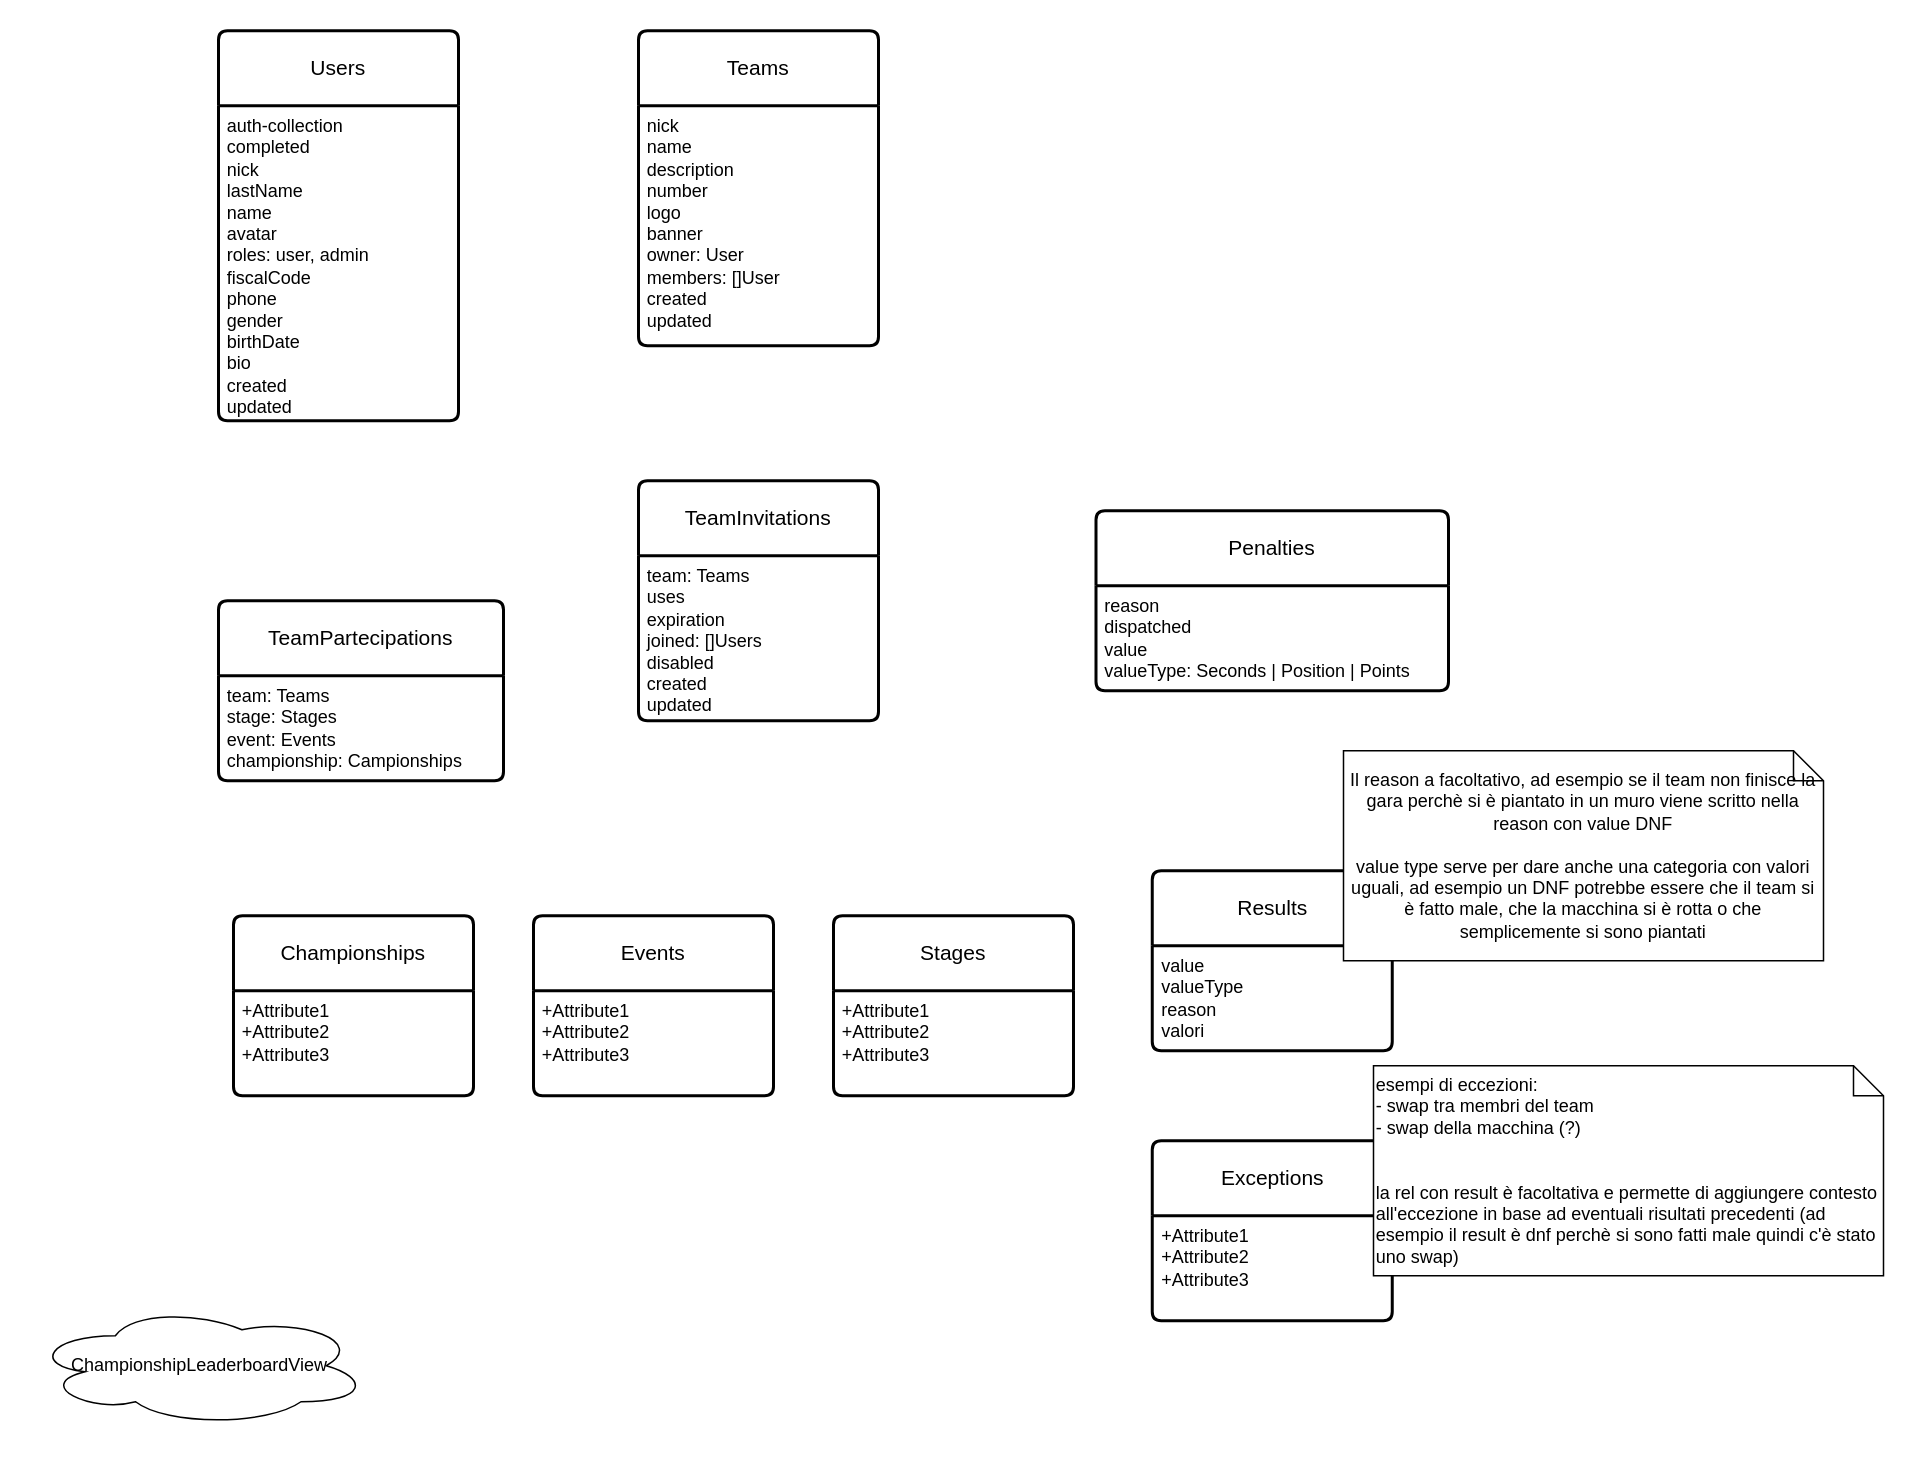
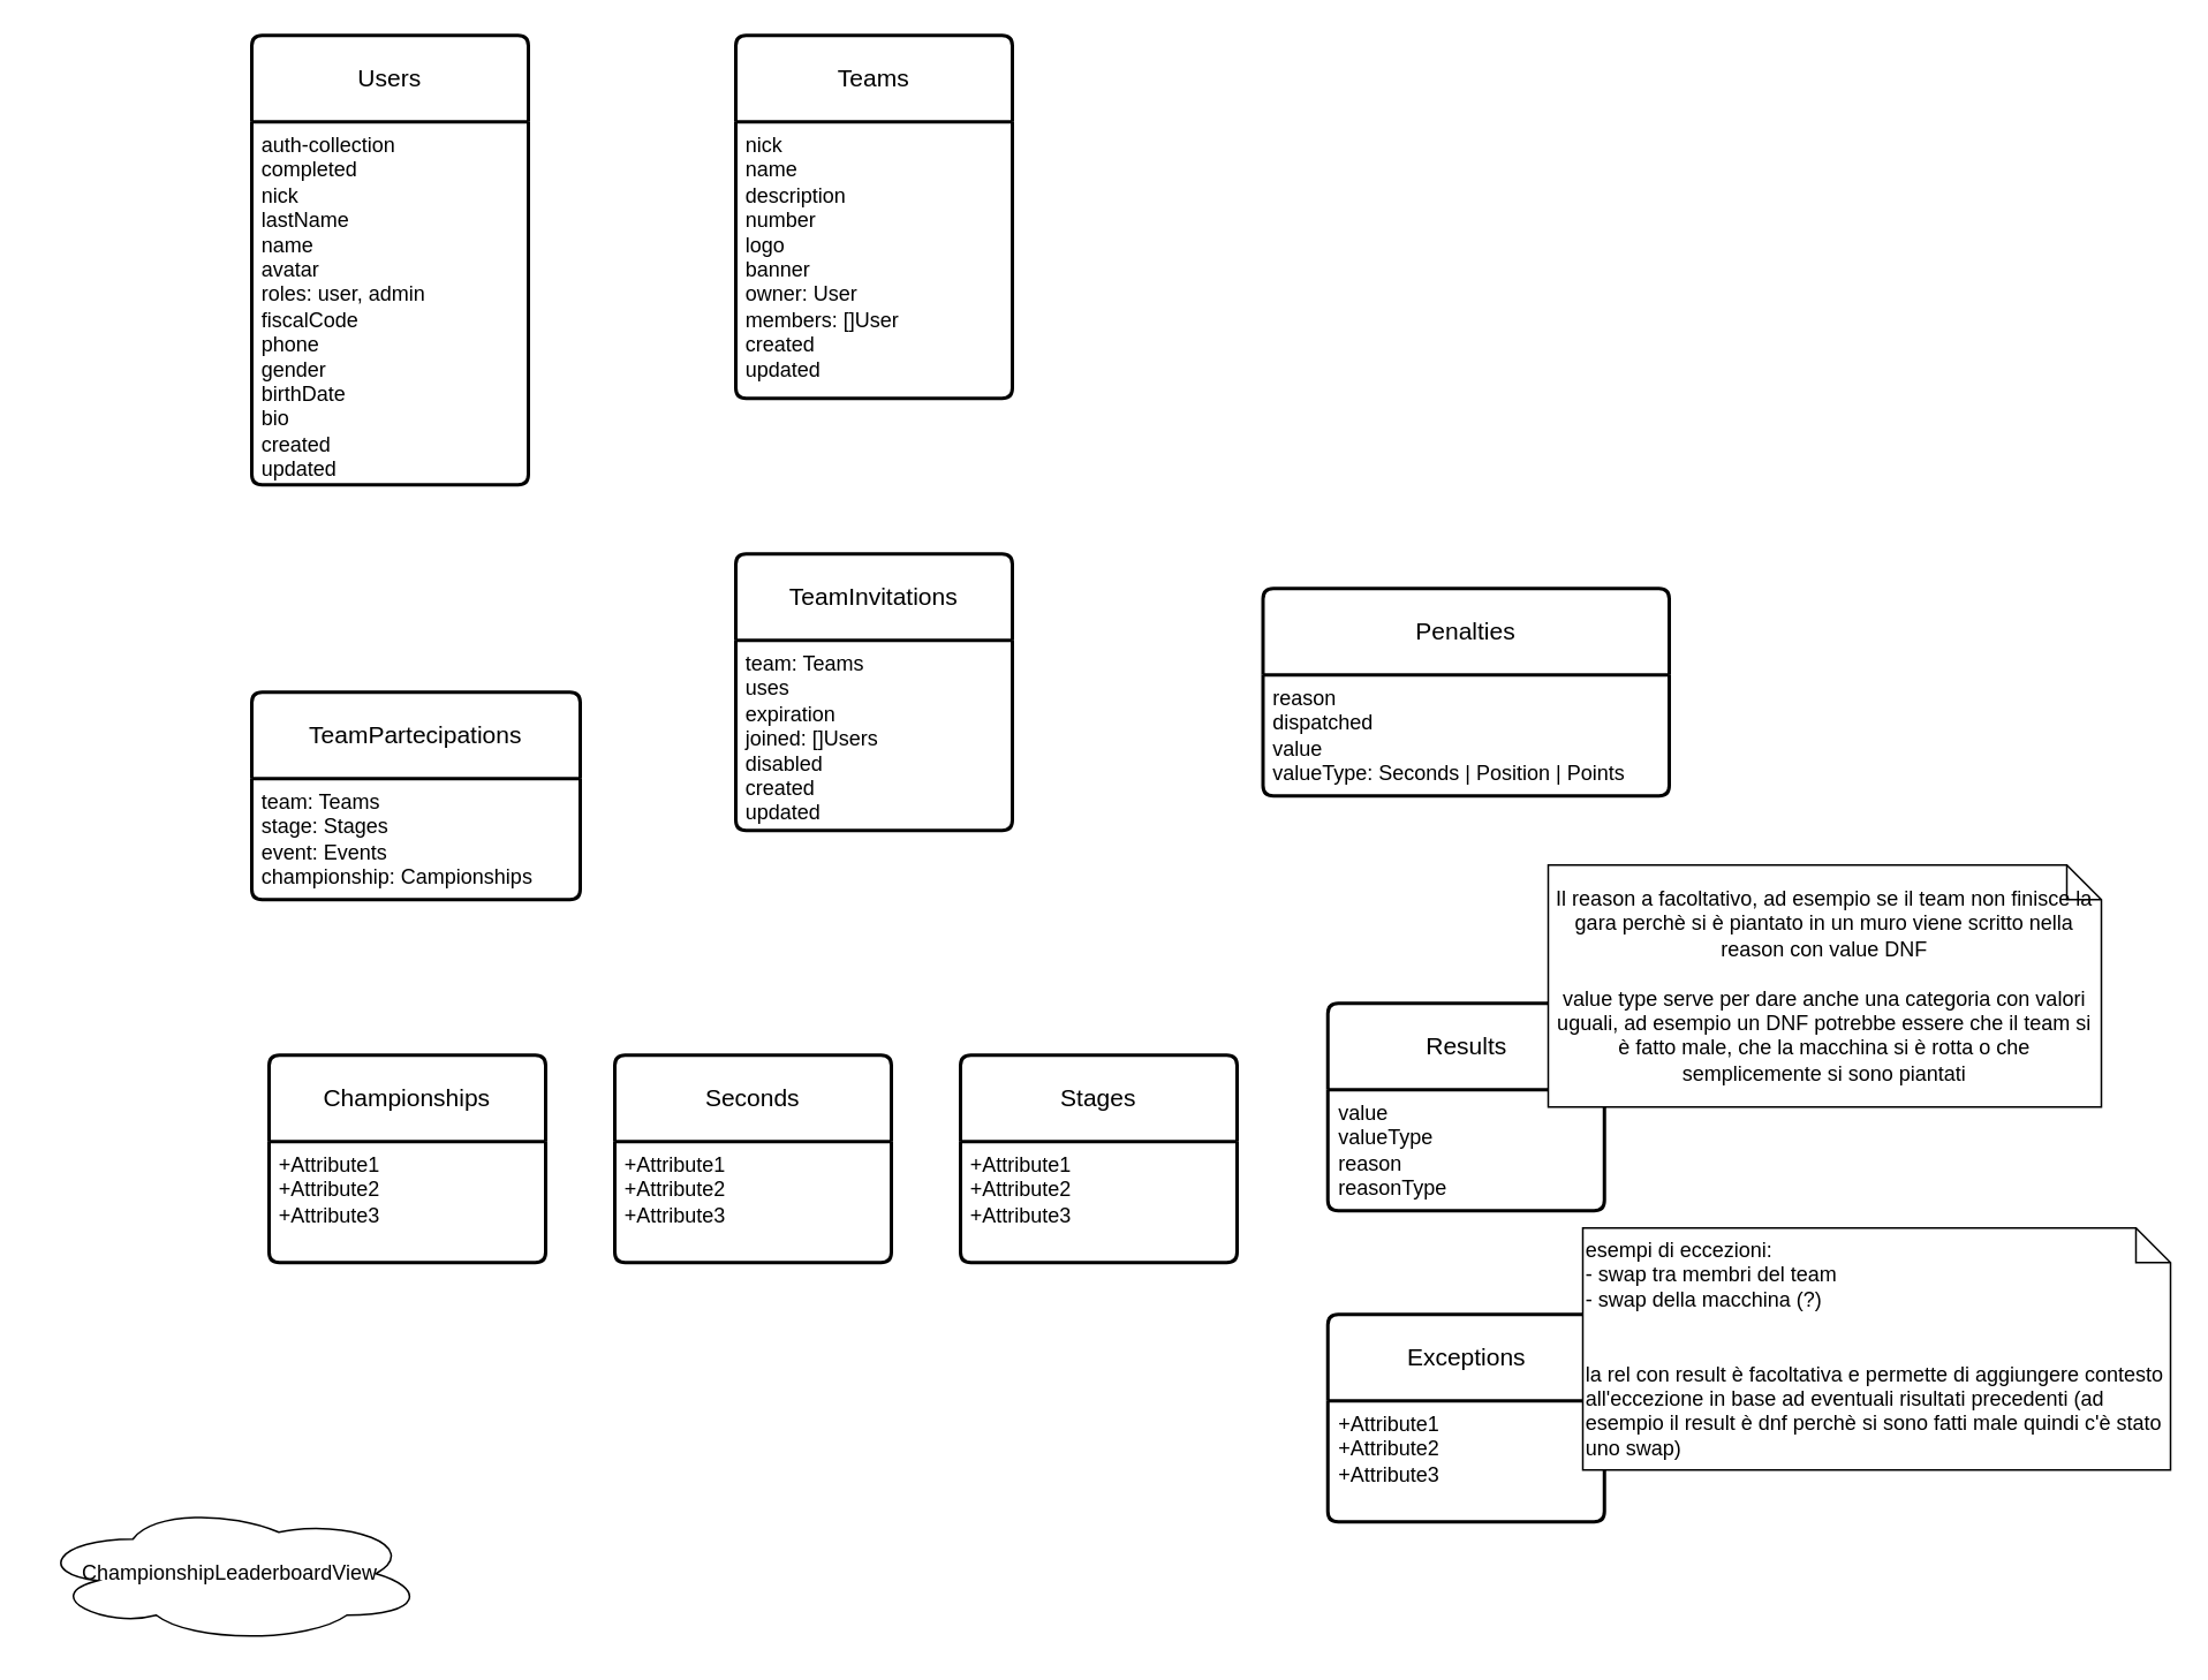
  <mxCell id="0" />
  <mxCell id="1" parent="0" />
  <mxCell id="2" value="Teams" style="swimlane;childLayout=stackLayout;horizontal=1;startSize=50;horizontalStack=0;rounded=1;fontSize=14;fontStyle=0;strokeWidth=2;resizeParent=0;resizeLast=1;shadow=0;dashed=0;align=center;arcSize=4;whiteSpace=wrap;html=1;" vertex="1" parent="1"><mxGeometry x="425" y="20" width="160" height="210" as="geometry" /></mxCell>
  <mxCell id="3" value="nick&lt;div&gt;name&lt;/div&gt;&lt;div&gt;description&lt;/div&gt;&lt;div&gt;number&lt;/div&gt;&lt;div&gt;logo&lt;/div&gt;&lt;div&gt;banner&lt;/div&gt;&lt;div&gt;owner: User&lt;/div&gt;&lt;div&gt;members: []User&lt;/div&gt;&lt;div&gt;created&lt;/div&gt;&lt;div&gt;updated&lt;/div&gt;" style="align=left;strokeColor=none;fillColor=none;spacingLeft=4;spacingRight=4;fontSize=12;verticalAlign=top;resizable=0;rotatable=0;part=1;html=1;whiteSpace=wrap;" vertex="1" parent="2"><mxGeometry y="50" width="160" height="160" as="geometry" /></mxCell>
  <mxCell id="4" value="Users" style="swimlane;childLayout=stackLayout;horizontal=1;startSize=50;horizontalStack=0;rounded=1;fontSize=14;fontStyle=0;strokeWidth=2;resizeParent=0;resizeLast=1;shadow=0;dashed=0;align=center;arcSize=4;whiteSpace=wrap;html=1;" vertex="1" parent="1"><mxGeometry x="145" y="20" width="160" height="260" as="geometry" /></mxCell>
  <mxCell id="5" value="auth-collection&lt;div&gt;completed&lt;/div&gt;&lt;div&gt;nick&lt;/div&gt;&lt;div&gt;lastName&lt;/div&gt;&lt;div&gt;name&lt;/div&gt;&lt;div&gt;avatar&lt;/div&gt;&lt;div&gt;roles: user, admin&lt;/div&gt;&lt;div&gt;fiscalCode&lt;/div&gt;&lt;div&gt;phone&lt;/div&gt;&lt;div&gt;gender&lt;/div&gt;&lt;div&gt;birthDate&lt;/div&gt;&lt;div&gt;bio&lt;/div&gt;&lt;div&gt;created&lt;/div&gt;&lt;div&gt;updated&lt;/div&gt;" style="align=left;strokeColor=none;fillColor=none;spacingLeft=4;spacingRight=4;fontSize=12;verticalAlign=top;resizable=0;rotatable=0;part=1;html=1;whiteSpace=wrap;" vertex="1" parent="4"><mxGeometry y="50" width="160" height="210" as="geometry" /></mxCell>
  <mxCell id="6" value="TeamPartecipations" style="swimlane;childLayout=stackLayout;horizontal=1;startSize=50;horizontalStack=0;rounded=1;fontSize=14;fontStyle=0;strokeWidth=2;resizeParent=0;resizeLast=1;shadow=0;dashed=0;align=center;arcSize=4;whiteSpace=wrap;html=1;" vertex="1" parent="1"><mxGeometry x="145" y="400" width="190" height="120" as="geometry" /></mxCell>
  <mxCell id="7" value="team: Teams&lt;div&gt;stage: Stages&lt;/div&gt;&lt;div&gt;event: Events&lt;/div&gt;&lt;div&gt;championship: Campionships&lt;/div&gt;&lt;div&gt;&lt;br&gt;&lt;/div&gt;" style="align=left;strokeColor=none;fillColor=none;spacingLeft=4;spacingRight=4;fontSize=12;verticalAlign=top;resizable=0;rotatable=0;part=1;html=1;whiteSpace=wrap;" vertex="1" parent="6"><mxGeometry y="50" width="190" height="70" as="geometry" /></mxCell>
  <mxCell id="8" value="TeamInvitations" style="swimlane;childLayout=stackLayout;horizontal=1;startSize=50;horizontalStack=0;rounded=1;fontSize=14;fontStyle=0;strokeWidth=2;resizeParent=0;resizeLast=1;shadow=0;dashed=0;align=center;arcSize=4;whiteSpace=wrap;html=1;" vertex="1" parent="1"><mxGeometry x="425" y="320" width="160" height="160" as="geometry" /></mxCell>
  <mxCell id="9" value="team: Teams&lt;div&gt;uses&lt;/div&gt;&lt;div&gt;expiration&lt;/div&gt;&lt;div&gt;joined: []Users&lt;/div&gt;&lt;div&gt;disabled&lt;/div&gt;&lt;div&gt;created&lt;/div&gt;&lt;div&gt;updated&lt;/div&gt;" style="align=left;strokeColor=none;fillColor=none;spacingLeft=4;spacingRight=4;fontSize=12;verticalAlign=top;resizable=0;rotatable=0;part=1;html=1;whiteSpace=wrap;" vertex="1" parent="8"><mxGeometry y="50" width="160" height="110" as="geometry" /></mxCell>
- <mxCell id="10" value="Events" style="swimlane;childLayout=stackLayout;horizontal=1;startSize=50;horizontalStack=0;rounded=1;fontSize=14;fontStyle=0;strokeWidth=2;resizeParent=0;resizeLast=1;shadow=0;dashed=0;align=center;arcSize=4;whiteSpace=wrap;html=1;" vertex="1" parent="1"><mxGeometry x="355" y="610" width="160" height="120" as="geometry" /></mxCell>
+ <mxCell id="10" value="Seconds" style="swimlane;childLayout=stackLayout;horizontal=1;startSize=50;horizontalStack=0;rounded=1;fontSize=14;fontStyle=0;strokeWidth=2;resizeParent=0;resizeLast=1;shadow=0;dashed=0;align=center;arcSize=4;whiteSpace=wrap;html=1;" vertex="1" parent="1"><mxGeometry x="355" y="610" width="160" height="120" as="geometry" /></mxCell>
  <mxCell id="11" value="+Attribute1&#10;+Attribute2&#10;+Attribute3" style="align=left;strokeColor=none;fillColor=none;spacingLeft=4;spacingRight=4;fontSize=12;verticalAlign=top;resizable=0;rotatable=0;part=1;html=1;whiteSpace=wrap;" vertex="1" parent="10"><mxGeometry y="50" width="160" height="70" as="geometry" /></mxCell>
  <mxCell id="12" value="Stages" style="swimlane;childLayout=stackLayout;horizontal=1;startSize=50;horizontalStack=0;rounded=1;fontSize=14;fontStyle=0;strokeWidth=2;resizeParent=0;resizeLast=1;shadow=0;dashed=0;align=center;arcSize=4;whiteSpace=wrap;html=1;" vertex="1" parent="1"><mxGeometry x="555" y="610" width="160" height="120" as="geometry" /></mxCell>
  <mxCell id="13" value="+Attribute1&#10;+Attribute2&#10;+Attribute3" style="align=left;strokeColor=none;fillColor=none;spacingLeft=4;spacingRight=4;fontSize=12;verticalAlign=top;resizable=0;rotatable=0;part=1;html=1;whiteSpace=wrap;" vertex="1" parent="12"><mxGeometry y="50" width="160" height="70" as="geometry" /></mxCell>
  <mxCell id="14" value="Championships" style="swimlane;childLayout=stackLayout;horizontal=1;startSize=50;horizontalStack=0;rounded=1;fontSize=14;fontStyle=0;strokeWidth=2;resizeParent=0;resizeLast=1;shadow=0;dashed=0;align=center;arcSize=4;whiteSpace=wrap;html=1;" vertex="1" parent="1"><mxGeometry x="155" y="610" width="160" height="120" as="geometry" /></mxCell>
  <mxCell id="15" value="+Attribute1&#10;+Attribute2&#10;+Attribute3" style="align=left;strokeColor=none;fillColor=none;spacingLeft=4;spacingRight=4;fontSize=12;verticalAlign=top;resizable=0;rotatable=0;part=1;html=1;whiteSpace=wrap;" vertex="1" parent="14"><mxGeometry y="50" width="160" height="70" as="geometry" /></mxCell>
  <mxCell id="16" value="ChampionshipLeaderboardView" style="ellipse;shape=cloud;whiteSpace=wrap;html=1;align=center;" vertex="1" parent="1"><mxGeometry x="20" y="870" width="225" height="80" as="geometry" /></mxCell>
  <mxCell id="17" value="Exceptions" style="swimlane;childLayout=stackLayout;horizontal=1;startSize=50;horizontalStack=0;rounded=1;fontSize=14;fontStyle=0;strokeWidth=2;resizeParent=0;resizeLast=1;shadow=0;dashed=0;align=center;arcSize=4;whiteSpace=wrap;html=1;" vertex="1" parent="1"><mxGeometry x="767.5" y="760" width="160" height="120" as="geometry" /></mxCell>
  <mxCell id="18" value="+Attribute1&#10;+Attribute2&#10;+Attribute3" style="align=left;strokeColor=none;fillColor=none;spacingLeft=4;spacingRight=4;fontSize=12;verticalAlign=top;resizable=0;rotatable=0;part=1;html=1;whiteSpace=wrap;" vertex="1" parent="17"><mxGeometry y="50" width="160" height="70" as="geometry" /></mxCell>
  <mxCell id="19" value="Penalties" style="swimlane;childLayout=stackLayout;horizontal=1;startSize=50;horizontalStack=0;rounded=1;fontSize=14;fontStyle=0;strokeWidth=2;resizeParent=0;resizeLast=1;shadow=0;dashed=0;align=center;arcSize=4;whiteSpace=wrap;html=1;" vertex="1" parent="1"><mxGeometry x="730" y="340" width="235" height="120" as="geometry" /></mxCell>
  <mxCell id="20" value="reason&lt;div&gt;dispatched&lt;/div&gt;&lt;div&gt;value&lt;/div&gt;&lt;div&gt;valueType: Seconds | Position | Points&lt;/div&gt;" style="align=left;strokeColor=none;fillColor=none;spacingLeft=4;spacingRight=4;fontSize=12;verticalAlign=top;resizable=0;rotatable=0;part=1;html=1;whiteSpace=wrap;" vertex="1" parent="19"><mxGeometry y="50" width="235" height="70" as="geometry" /></mxCell>
  <mxCell id="21" value="Results" style="swimlane;childLayout=stackLayout;horizontal=1;startSize=50;horizontalStack=0;rounded=1;fontSize=14;fontStyle=0;strokeWidth=2;resizeParent=0;resizeLast=1;shadow=0;dashed=0;align=center;arcSize=4;whiteSpace=wrap;html=1;" vertex="1" parent="1"><mxGeometry x="767.5" y="580" width="160" height="120" as="geometry" /></mxCell>
- <mxCell id="22" value="value&lt;div&gt;valueType&lt;/div&gt;&lt;div&gt;reason&lt;/div&gt;&lt;div&gt;valori&amp;nbsp;&lt;/div&gt;" style="align=left;strokeColor=none;fillColor=none;spacingLeft=4;spacingRight=4;fontSize=12;verticalAlign=top;resizable=0;rotatable=0;part=1;html=1;whiteSpace=wrap;" vertex="1" parent="21"><mxGeometry y="50" width="160" height="70" as="geometry" /></mxCell>
+ <mxCell id="22" value="value&lt;div&gt;valueType&lt;/div&gt;&lt;div&gt;reason&lt;/div&gt;&lt;div&gt;reasonType&amp;nbsp;&lt;/div&gt;" style="align=left;strokeColor=none;fillColor=none;spacingLeft=4;spacingRight=4;fontSize=12;verticalAlign=top;resizable=0;rotatable=0;part=1;html=1;whiteSpace=wrap;" vertex="1" parent="21"><mxGeometry y="50" width="160" height="70" as="geometry" /></mxCell>
  <mxCell id="23" value="esempi di eccezioni:&lt;div&gt;- swap tra membri del team&lt;/div&gt;&lt;div&gt;- swap della macchina (?)&lt;/div&gt;&lt;div&gt;&lt;br&gt;&lt;/div&gt;&lt;div&gt;&lt;br&gt;&lt;/div&gt;&lt;div&gt;la rel con result è facoltativa e permette di aggiungere contesto all'eccezione in base ad eventuali risultati precedenti (ad esempio il result è dnf perchè si sono fatti male quindi c'è stato uno swap)&lt;/div&gt;" style="shape=note;size=20;whiteSpace=wrap;html=1;align=left;" vertex="1" parent="1"><mxGeometry x="915" y="710" width="340" height="140" as="geometry" /></mxCell>
  <mxCell id="24" value="Il reason a facoltativo, ad esempio se il team non finisce la gara perchè si è piantato in un muro viene scritto nella reason con value DNF&lt;div&gt;&lt;br&gt;&lt;/div&gt;&lt;div&gt;value type serve per dare anche una categoria con valori uguali, ad esempio un DNF potrebbe essere che il team si è fatto male, che la macchina si è rotta o che semplicemente si sono piantati&lt;/div&gt;" style="shape=note;size=20;whiteSpace=wrap;html=1;" vertex="1" parent="1"><mxGeometry x="895" y="500" width="320" height="140" as="geometry" /></mxCell>
